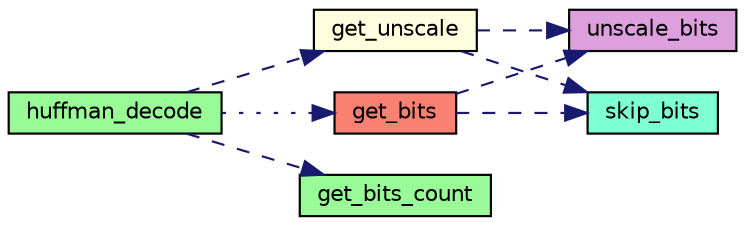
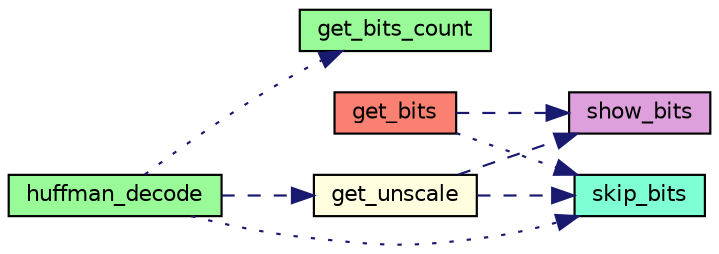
  digraph {
    rankdir=LR
    node [color=black fillcolor=palegreen fontname=Helvetica fontsize=10 shape=record style=filled]
    edge [color=midnightblue fontname=Helvetica fontsize=10 labelfontname=Helvetica labelfontsize=10 style=dashed]
    n1 [fontcolor=black height=0.2 label=huffman_decode width=0.4]
    n2 [fillcolor=salmon height=0.2 label=get_bits width=0.4]
    n3 [height=0.2 label=get_bits_count width=0.4]
    n4 [fillcolor=lightyellow height=0.2 label=get_unscale width=0.4]
-   n5 [fillcolor=plum height=0.2 label=unscale_bits width=0.4]
+   n5 [fillcolor=plum height=0.2 label=show_bits width=0.4]
    n6 [fillcolor=aquamarine height=0.2 label=skip_bits width=0.4]
-   n1 -> n2 [style=dotted]
-   n1 -> n3
+   n1 -> n6 [style=dotted]
+   n1 -> n3 [style=dotted]
    n1 -> n4
    n2 -> n5
-   n2 -> n6
+   n2 -> n6 [style=dotted]
    n4 -> n5
    n4 -> n6
  }
